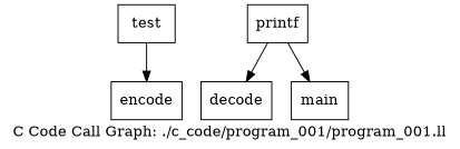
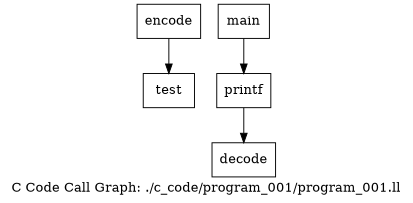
  digraph {
    label="C Code Call Graph: ./c_code/program_001/program_001.ll"
    node [shape=record]
    n1 [label="{encode}"]
    n2 [label="{decode}"]
    n3 [label="{main}"]
    n4 [label="{printf}"]
    n5 [label="{test}"]
-   n4 -> n3
+   n3 -> n4
    n4 -> n2
-   n5 -> n1
+   n1 -> n5
  }
